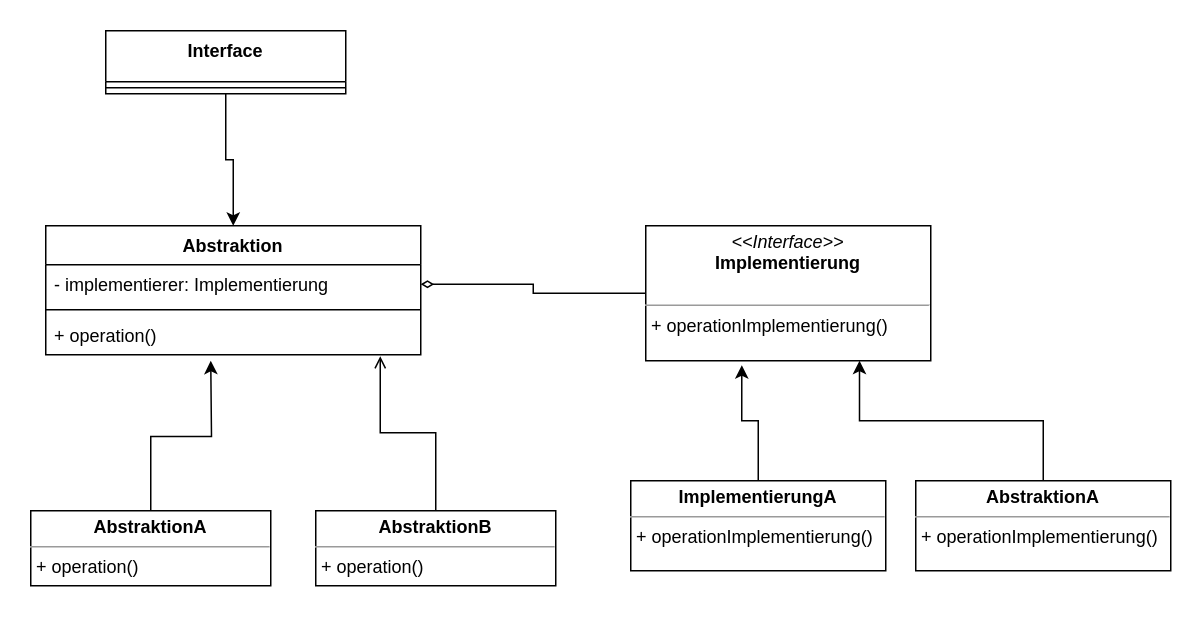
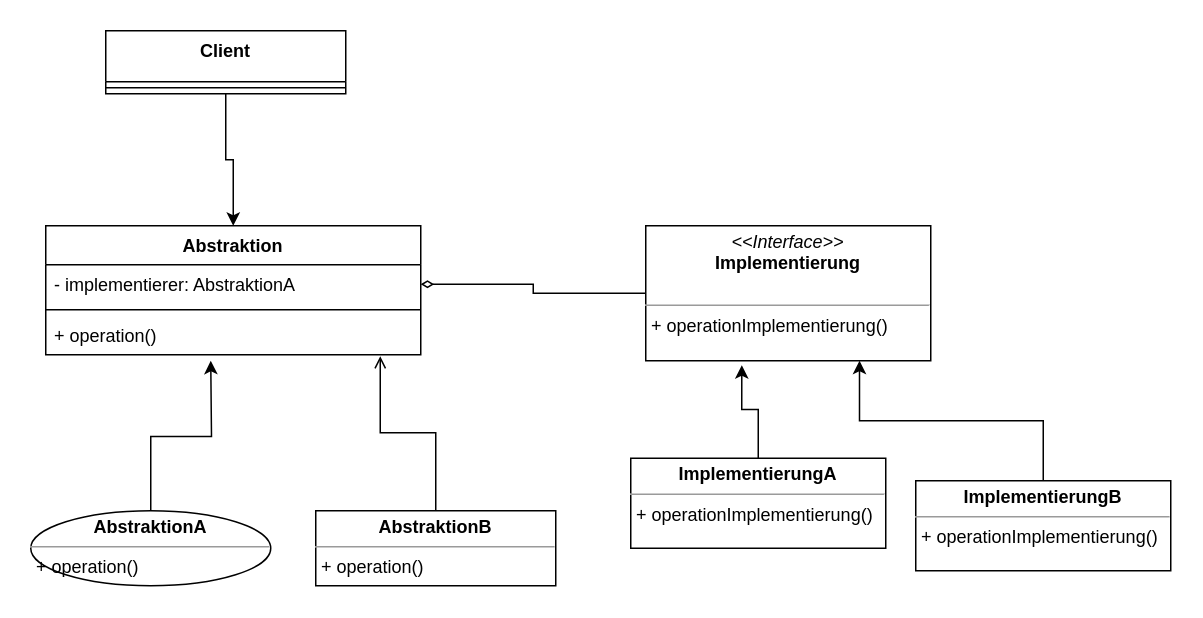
  <mxCell id="0" />
  <mxCell id="1" parent="0" />
  <mxCell id="2" value="" style="edgeStyle=orthogonalEdgeStyle;rounded=0;orthogonalLoop=1;jettySize=auto;html=1;entryX=0.5;entryY=0;entryDx=0;entryDy=0;" parent="1" source="3" target="5" edge="1"><mxGeometry relative="1" as="geometry" /></mxCell>
- <mxCell id="3" value="Interface" style="swimlane;fontStyle=1;align=center;verticalAlign=top;childLayout=stackLayout;horizontal=1;startSize=34;horizontalStack=0;resizeParent=1;resizeParentMax=0;resizeLast=0;collapsible=1;marginBottom=0;" parent="1" vertex="1"><mxGeometry x="70" y="20" width="160" height="42" as="geometry" /></mxCell>
+ <mxCell id="3" value="Client" style="swimlane;fontStyle=1;align=center;verticalAlign=top;childLayout=stackLayout;horizontal=1;startSize=34;horizontalStack=0;resizeParent=1;resizeParentMax=0;resizeLast=0;collapsible=1;marginBottom=0;" parent="1" vertex="1"><mxGeometry x="70" y="20" width="160" height="42" as="geometry" /></mxCell>
  <mxCell id="4" value="" style="line;strokeWidth=1;fillColor=none;align=left;verticalAlign=middle;spacingTop=-1;spacingLeft=3;spacingRight=3;rotatable=0;labelPosition=right;points=[];portConstraint=eastwest;" parent="3" vertex="1"><mxGeometry y="34" width="160" height="8" as="geometry" /></mxCell>
  <mxCell id="5" value="Abstraktion" style="swimlane;fontStyle=1;align=center;verticalAlign=top;childLayout=stackLayout;horizontal=1;startSize=26;horizontalStack=0;resizeParent=1;resizeParentMax=0;resizeLast=0;collapsible=1;marginBottom=0;" parent="1" vertex="1"><mxGeometry x="30" y="150" width="250" height="86" as="geometry" /></mxCell>
- <mxCell id="6" value="- implementierer: Implementierung" style="text;strokeColor=none;fillColor=none;align=left;verticalAlign=top;spacingLeft=4;spacingRight=4;overflow=hidden;rotatable=0;points=[[0,0.5],[1,0.5]];portConstraint=eastwest;" parent="5" vertex="1"><mxGeometry y="26" width="250" height="26" as="geometry" /></mxCell>
+ <mxCell id="6" value="- implementierer: AbstraktionA" style="text;strokeColor=none;fillColor=none;align=left;verticalAlign=top;spacingLeft=4;spacingRight=4;overflow=hidden;rotatable=0;points=[[0,0.5],[1,0.5]];portConstraint=eastwest;" parent="5" vertex="1"><mxGeometry y="26" width="250" height="26" as="geometry" /></mxCell>
  <mxCell id="7" value="" style="line;strokeWidth=1;fillColor=none;align=left;verticalAlign=middle;spacingTop=-1;spacingLeft=3;spacingRight=3;rotatable=0;labelPosition=right;points=[];portConstraint=eastwest;" parent="5" vertex="1"><mxGeometry y="52" width="250" height="8" as="geometry" /></mxCell>
  <mxCell id="8" value="+ operation()" style="text;strokeColor=none;fillColor=none;align=left;verticalAlign=top;spacingLeft=4;spacingRight=4;overflow=hidden;rotatable=0;points=[[0,0.5],[1,0.5]];portConstraint=eastwest;" parent="5" vertex="1"><mxGeometry y="60" width="250" height="26" as="geometry" /></mxCell>
  <mxCell id="9" value="&lt;p style=&quot;margin: 0px ; margin-top: 4px ; text-align: center&quot;&gt;&lt;i&gt;&amp;lt;&amp;lt;Interface&amp;gt;&amp;gt;&lt;/i&gt;&lt;br&gt;&lt;b&gt;Implementierung&lt;/b&gt;&lt;/p&gt;&lt;p style=&quot;margin: 0px ; margin-left: 4px&quot;&gt;&lt;br&gt;&lt;/p&gt;&lt;hr size=&quot;1&quot;&gt;&lt;p style=&quot;margin: 0px ; margin-left: 4px&quot;&gt;+ operationImplementierung()&lt;br&gt;&lt;/p&gt;" style="verticalAlign=top;align=left;overflow=fill;fontSize=12;fontFamily=Helvetica;html=1;" parent="1" vertex="1"><mxGeometry x="430" y="150" width="190" height="90" as="geometry" /></mxCell>
  <mxCell id="10" style="edgeStyle=orthogonalEdgeStyle;rounded=0;orthogonalLoop=1;jettySize=auto;html=1;startArrow=diamondThin;startFill=0;entryX=0;entryY=0.5;entryDx=0;entryDy=0;endArrow=none;endFill=0;" parent="1" source="6" target="9" edge="1"><mxGeometry relative="1" as="geometry"><mxPoint x="420" y="189" as="targetPoint" /></mxGeometry></mxCell>
  <mxCell id="11" style="edgeStyle=orthogonalEdgeStyle;rounded=0;orthogonalLoop=1;jettySize=auto;html=1;startArrow=none;startFill=0;endArrow=classic;endFill=1;" parent="1" source="12" edge="1"><mxGeometry relative="1" as="geometry"><mxPoint x="140" y="240" as="targetPoint" /></mxGeometry></mxCell>
- <mxCell id="12" value="&lt;p style=&quot;margin: 0px ; margin-top: 4px ; text-align: center&quot;&gt;&lt;b&gt;AbstraktionA&lt;/b&gt;&lt;/p&gt;&lt;hr size=&quot;1&quot;&gt;&lt;p style=&quot;margin: 0px ; margin-left: 4px&quot;&gt;+ operation()&lt;/p&gt;" style="verticalAlign=top;align=left;overflow=fill;fontSize=12;fontFamily=Helvetica;html=1;" parent="1" vertex="1"><mxGeometry x="20" y="340" width="160" height="50" as="geometry" /></mxCell>
+ <mxCell id="12" value="&lt;p style=&quot;margin: 0px ; margin-top: 4px ; text-align: center&quot;&gt;&lt;b&gt;AbstraktionA&lt;/b&gt;&lt;/p&gt;&lt;hr size=&quot;1&quot;&gt;&lt;p style=&quot;margin: 0px ; margin-left: 4px&quot;&gt;+ operation()&lt;/p&gt;" style="ellipse;verticalAlign=top;align=left;overflow=fill;fontSize=12;fontFamily=Helvetica;html=1;" parent="1" vertex="1"><mxGeometry x="20" y="340" width="160" height="50" as="geometry" /></mxCell>
  <mxCell id="13" style="edgeStyle=orthogonalEdgeStyle;rounded=0;orthogonalLoop=1;jettySize=auto;html=1;entryX=0.892;entryY=1.038;entryDx=0;entryDy=0;entryPerimeter=0;startArrow=none;startFill=0;endArrow=open;endFill=1;" parent="1" source="14" target="8" edge="1"><mxGeometry relative="1" as="geometry" /></mxCell>
  <mxCell id="14" value="&lt;p style=&quot;margin: 0px ; margin-top: 4px ; text-align: center&quot;&gt;&lt;b&gt;AbstraktionB&lt;/b&gt;&lt;/p&gt;&lt;hr size=&quot;1&quot;&gt;&lt;p style=&quot;margin: 0px ; margin-left: 4px&quot;&gt;+ operation()&lt;/p&gt;" style="verticalAlign=top;align=left;overflow=fill;fontSize=12;fontFamily=Helvetica;html=1;" parent="1" vertex="1"><mxGeometry x="210" y="340" width="160" height="50" as="geometry" /></mxCell>
  <mxCell id="15" style="edgeStyle=orthogonalEdgeStyle;rounded=0;orthogonalLoop=1;jettySize=auto;html=1;entryX=0.337;entryY=1.033;entryDx=0;entryDy=0;entryPerimeter=0;startArrow=none;startFill=0;endArrow=classic;endFill=1;" parent="1" source="16" target="9" edge="1"><mxGeometry relative="1" as="geometry" /></mxCell>
- <mxCell id="16" value="&lt;p style=&quot;margin: 0px ; margin-top: 4px ; text-align: center&quot;&gt;&lt;b&gt;ImplementierungA&lt;/b&gt;&lt;/p&gt;&lt;hr size=&quot;1&quot;&gt;&lt;p style=&quot;margin: 0px ; margin-left: 4px&quot;&gt;+ operationImplementierung()&lt;br&gt;&lt;/p&gt;" style="verticalAlign=top;align=left;overflow=fill;fontSize=12;fontFamily=Helvetica;html=1;" parent="1" vertex="1"><mxGeometry x="420" y="320" width="170" height="60" as="geometry" /></mxCell>
+ <mxCell id="16" value="&lt;p style=&quot;margin: 0px ; margin-top: 4px ; text-align: center&quot;&gt;&lt;b&gt;ImplementierungA&lt;/b&gt;&lt;/p&gt;&lt;hr size=&quot;1&quot;&gt;&lt;p style=&quot;margin: 0px ; margin-left: 4px&quot;&gt;+ operationImplementierung()&lt;br&gt;&lt;/p&gt;" style="verticalAlign=top;align=left;overflow=fill;fontSize=12;fontFamily=Helvetica;html=1;" parent="1" vertex="1"><mxGeometry x="420" y="305" width="170" height="60" as="geometry" /></mxCell>
  <mxCell id="17" style="edgeStyle=orthogonalEdgeStyle;rounded=0;orthogonalLoop=1;jettySize=auto;html=1;entryX=0.75;entryY=1;entryDx=0;entryDy=0;startArrow=none;startFill=0;endArrow=classic;endFill=1;" parent="1" source="18" target="9" edge="1"><mxGeometry relative="1" as="geometry" /></mxCell>
- <mxCell id="18" value="&lt;p style=&quot;margin: 0px ; margin-top: 4px ; text-align: center&quot;&gt;&lt;b&gt;AbstraktionA&lt;/b&gt;&lt;/p&gt;&lt;hr size=&quot;1&quot;&gt;&lt;p style=&quot;margin: 0px ; margin-left: 4px&quot;&gt;+ operationImplementierung()&lt;br&gt;&lt;/p&gt;" style="verticalAlign=top;align=left;overflow=fill;fontSize=12;fontFamily=Helvetica;html=1;" parent="1" vertex="1"><mxGeometry x="610" y="320" width="170" height="60" as="geometry" /></mxCell>
+ <mxCell id="18" value="&lt;p style=&quot;margin: 0px ; margin-top: 4px ; text-align: center&quot;&gt;&lt;b&gt;ImplementierungB&lt;/b&gt;&lt;/p&gt;&lt;hr size=&quot;1&quot;&gt;&lt;p style=&quot;margin: 0px ; margin-left: 4px&quot;&gt;+ operationImplementierung()&lt;br&gt;&lt;/p&gt;" style="verticalAlign=top;align=left;overflow=fill;fontSize=12;fontFamily=Helvetica;html=1;" parent="1" vertex="1"><mxGeometry x="610" y="320" width="170" height="60" as="geometry" /></mxCell>
